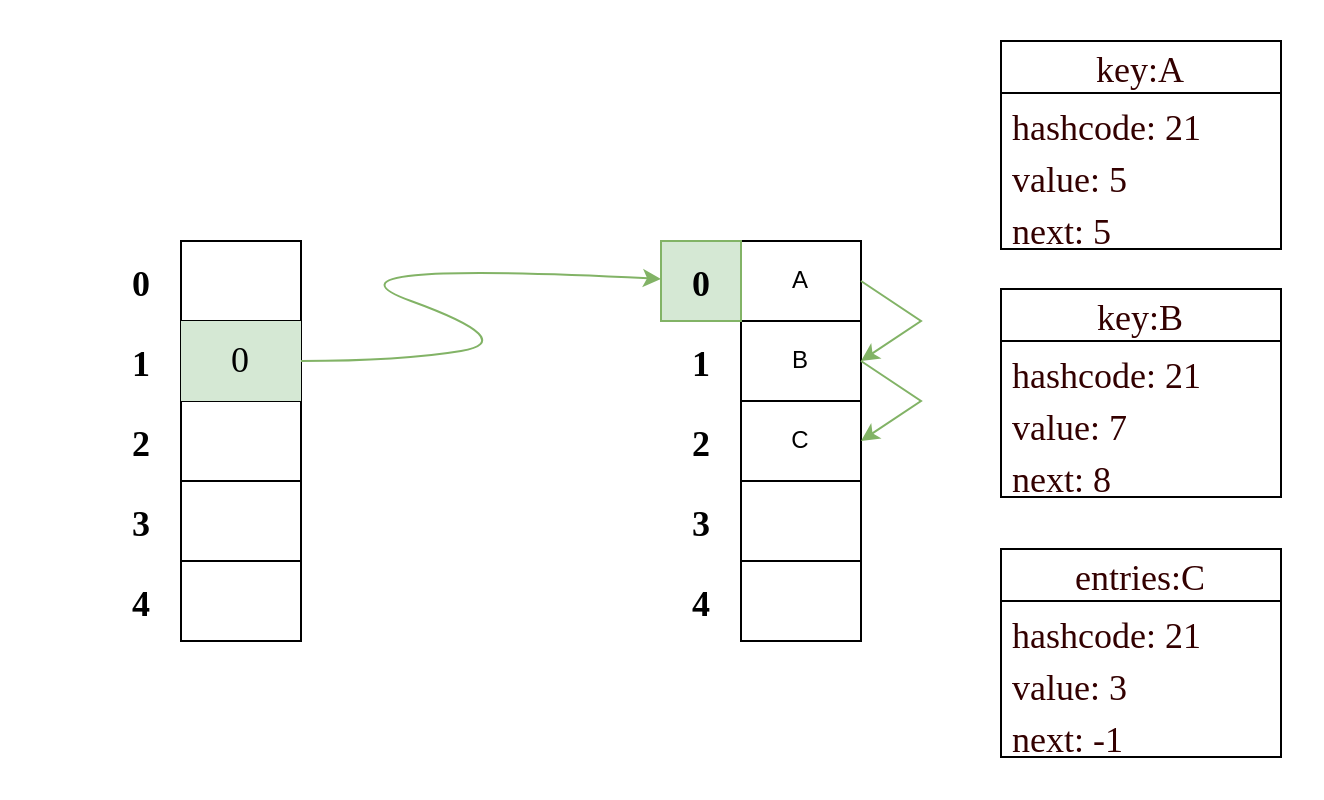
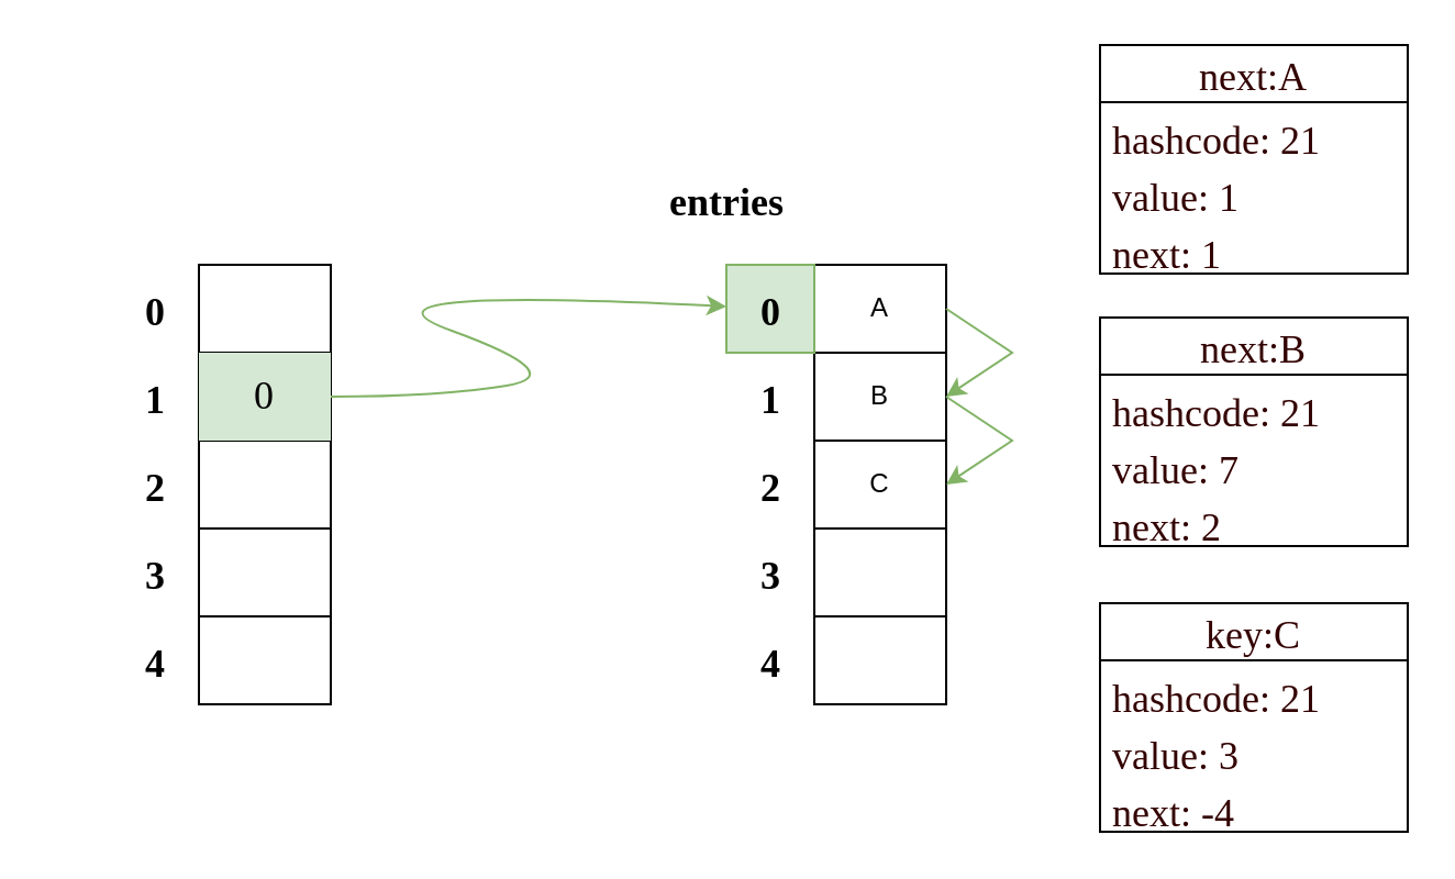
  <mxCell id="0" />
  <mxCell id="1" parent="0" />
  <mxCell id="2" value="" style="shape=table;html=1;whiteSpace=wrap;startSize=0;container=1;collapsible=0;childLayout=tableLayout;" vertex="1" parent="1"><mxGeometry x="90" y="120" width="60" height="200" as="geometry" /></mxCell>
  <mxCell id="3" style="shape=tableRow;horizontal=0;startSize=0;swimlaneHead=0;swimlaneBody=0;top=0;left=0;bottom=0;right=0;collapsible=0;dropTarget=0;fillColor=none;points=[[0,0.5],[1,0.5]];portConstraint=eastwest;" vertex="1" parent="2"><mxGeometry width="60" height="40" as="geometry" /></mxCell>
  <mxCell id="4" style="shape=partialRectangle;html=1;whiteSpace=wrap;connectable=0;fillColor=none;top=0;left=0;bottom=0;right=0;overflow=hidden;" vertex="1" parent="3"><mxGeometry width="60" height="40" as="geometry"><mxRectangle width="60" height="40" as="alternateBounds" /></mxGeometry></mxCell>
  <mxCell id="5" value="" style="shape=tableRow;horizontal=0;startSize=0;swimlaneHead=0;swimlaneBody=0;top=0;left=0;bottom=0;right=0;collapsible=0;dropTarget=0;fillColor=none;points=[[0,0.5],[1,0.5]];portConstraint=eastwest;" vertex="1" parent="2"><mxGeometry y="40" width="60" height="40" as="geometry" /></mxCell>
  <mxCell id="6" value="&lt;font face=&quot;Times New Roman&quot; style=&quot;font-size: 18px;&quot;&gt;0&lt;/font&gt;" style="shape=partialRectangle;html=1;whiteSpace=wrap;connectable=0;fillColor=#d5e8d4;top=0;left=0;bottom=0;right=0;overflow=hidden;fontSize=18;strokeColor=#82b366;" vertex="1" parent="5"><mxGeometry width="60" height="40" as="geometry"><mxRectangle width="60" height="40" as="alternateBounds" /></mxGeometry></mxCell>
  <mxCell id="7" value="" style="shape=tableRow;horizontal=0;startSize=0;swimlaneHead=0;swimlaneBody=0;top=0;left=0;bottom=0;right=0;collapsible=0;dropTarget=0;fillColor=none;points=[[0,0.5],[1,0.5]];portConstraint=eastwest;" vertex="1" parent="2"><mxGeometry y="80" width="60" height="40" as="geometry" /></mxCell>
  <mxCell id="8" value="" style="shape=partialRectangle;html=1;whiteSpace=wrap;connectable=0;fillColor=none;top=0;left=0;bottom=0;right=0;overflow=hidden;" vertex="1" parent="7"><mxGeometry width="60" height="40" as="geometry"><mxRectangle width="60" height="40" as="alternateBounds" /></mxGeometry></mxCell>
  <mxCell id="9" value="" style="shape=tableRow;horizontal=0;startSize=0;swimlaneHead=0;swimlaneBody=0;top=0;left=0;bottom=0;right=0;collapsible=0;dropTarget=0;fillColor=none;points=[[0,0.5],[1,0.5]];portConstraint=eastwest;" vertex="1" parent="2"><mxGeometry y="120" width="60" height="40" as="geometry" /></mxCell>
  <mxCell id="10" value="" style="shape=partialRectangle;html=1;whiteSpace=wrap;connectable=0;fillColor=none;top=0;left=0;bottom=0;right=0;overflow=hidden;" vertex="1" parent="9"><mxGeometry width="60" height="40" as="geometry"><mxRectangle width="60" height="40" as="alternateBounds" /></mxGeometry></mxCell>
  <mxCell id="11" style="shape=tableRow;horizontal=0;startSize=0;swimlaneHead=0;swimlaneBody=0;top=0;left=0;bottom=0;right=0;collapsible=0;dropTarget=0;fillColor=none;points=[[0,0.5],[1,0.5]];portConstraint=eastwest;" vertex="1" parent="2"><mxGeometry y="160" width="60" height="40" as="geometry" /></mxCell>
  <mxCell id="12" style="shape=partialRectangle;html=1;whiteSpace=wrap;connectable=0;fillColor=none;top=0;left=0;bottom=0;right=0;overflow=hidden;" vertex="1" parent="11"><mxGeometry width="60" height="40" as="geometry"><mxRectangle width="60" height="40" as="alternateBounds" /></mxGeometry></mxCell>
  <mxCell id="13" value="" style="shape=table;html=1;whiteSpace=wrap;startSize=0;container=1;collapsible=0;childLayout=tableLayout;" vertex="1" parent="1"><mxGeometry x="370" y="120" width="60" height="200" as="geometry" /></mxCell>
  <mxCell id="14" style="shape=tableRow;horizontal=0;startSize=0;swimlaneHead=0;swimlaneBody=0;top=0;left=0;bottom=0;right=0;collapsible=0;dropTarget=0;fillColor=none;points=[[0,0.5],[1,0.5]];portConstraint=eastwest;" vertex="1" parent="13"><mxGeometry width="60" height="40" as="geometry" /></mxCell>
  <mxCell id="15" value="A" style="shape=partialRectangle;html=1;whiteSpace=wrap;connectable=0;fillColor=none;top=0;left=0;bottom=0;right=0;overflow=hidden;" vertex="1" parent="14"><mxGeometry width="60" height="40" as="geometry"><mxRectangle width="60" height="40" as="alternateBounds" /></mxGeometry></mxCell>
  <mxCell id="16" value="" style="shape=tableRow;horizontal=0;startSize=0;swimlaneHead=0;swimlaneBody=0;top=0;left=0;bottom=0;right=0;collapsible=0;dropTarget=0;fillColor=none;points=[[0,0.5],[1,0.5]];portConstraint=eastwest;" vertex="1" parent="13"><mxGeometry y="40" width="60" height="40" as="geometry" /></mxCell>
  <mxCell id="17" value="B" style="shape=partialRectangle;html=1;whiteSpace=wrap;connectable=0;fillColor=none;top=0;left=0;bottom=0;right=0;overflow=hidden;" vertex="1" parent="16"><mxGeometry width="60" height="40" as="geometry"><mxRectangle width="60" height="40" as="alternateBounds" /></mxGeometry></mxCell>
  <mxCell id="18" value="" style="shape=tableRow;horizontal=0;startSize=0;swimlaneHead=0;swimlaneBody=0;top=0;left=0;bottom=0;right=0;collapsible=0;dropTarget=0;fillColor=none;points=[[0,0.5],[1,0.5]];portConstraint=eastwest;" vertex="1" parent="13"><mxGeometry y="80" width="60" height="40" as="geometry" /></mxCell>
  <mxCell id="19" value="C" style="shape=partialRectangle;html=1;whiteSpace=wrap;connectable=0;fillColor=none;top=0;left=0;bottom=0;right=0;overflow=hidden;" vertex="1" parent="18"><mxGeometry width="60" height="40" as="geometry"><mxRectangle width="60" height="40" as="alternateBounds" /></mxGeometry></mxCell>
  <mxCell id="20" value="" style="shape=tableRow;horizontal=0;startSize=0;swimlaneHead=0;swimlaneBody=0;top=0;left=0;bottom=0;right=0;collapsible=0;dropTarget=0;fillColor=none;points=[[0,0.5],[1,0.5]];portConstraint=eastwest;" vertex="1" parent="13"><mxGeometry y="120" width="60" height="40" as="geometry" /></mxCell>
  <mxCell id="21" value="" style="shape=partialRectangle;html=1;whiteSpace=wrap;connectable=0;fillColor=none;top=0;left=0;bottom=0;right=0;overflow=hidden;" vertex="1" parent="20"><mxGeometry width="60" height="40" as="geometry"><mxRectangle width="60" height="40" as="alternateBounds" /></mxGeometry></mxCell>
  <mxCell id="22" style="shape=tableRow;horizontal=0;startSize=0;swimlaneHead=0;swimlaneBody=0;top=0;left=0;bottom=0;right=0;collapsible=0;dropTarget=0;fillColor=none;points=[[0,0.5],[1,0.5]];portConstraint=eastwest;" vertex="1" parent="13"><mxGeometry y="160" width="60" height="40" as="geometry" /></mxCell>
  <mxCell id="23" style="shape=partialRectangle;html=1;whiteSpace=wrap;connectable=0;fillColor=none;top=0;left=0;bottom=0;right=0;overflow=hidden;" vertex="1" parent="22"><mxGeometry width="60" height="40" as="geometry"><mxRectangle width="60" height="40" as="alternateBounds" /></mxGeometry></mxCell>
  <mxCell id="24" value="" style="endArrow=classic;html=1;rounded=0;fontFamily=Comic Sans MS;fontSize=18;fontColor=#330000;exitX=1;exitY=0.5;exitDx=0;exitDy=0;entryX=1;entryY=0.5;entryDx=0;entryDy=0;fillColor=#d5e8d4;strokeColor=#82b366;" edge="1" parent="13" source="14" target="16"><mxGeometry width="50" height="50" relative="1" as="geometry"><mxPoint x="-120" y="120" as="sourcePoint" /><mxPoint x="90" y="60" as="targetPoint" /><Array as="points"><mxPoint x="90" y="40" /></Array></mxGeometry></mxCell>
  <mxCell id="25" value="" style="endArrow=classic;html=1;rounded=0;fontFamily=Comic Sans MS;fontSize=18;fontColor=#330000;exitX=1;exitY=0.5;exitDx=0;exitDy=0;entryX=1;entryY=0.5;entryDx=0;entryDy=0;fillColor=#d5e8d4;strokeColor=#82b366;" edge="1" parent="13" source="16" target="18"><mxGeometry width="50" height="50" relative="1" as="geometry"><mxPoint x="70" y="30" as="sourcePoint" /><mxPoint x="70" y="70" as="targetPoint" /><Array as="points"><mxPoint x="90" y="80" /></Array></mxGeometry></mxCell>
+ <mxCell id="26" value="&lt;font face=&quot;Comic Sans MS&quot; style=&quot;font-size: 18px&quot;&gt;entries&lt;/font&gt;" style="text;strokeColor=none;fillColor=none;html=1;fontSize=24;fontStyle=1;verticalAlign=middle;align=center;" vertex="1" parent="1"><mxGeometry x="280" y="70" width="100" height="40" as="geometry" /></mxCell>
  <mxCell id="27" value="&lt;font face=&quot;Comic Sans MS&quot; style=&quot;font-size: 18px&quot;&gt;0&lt;/font&gt;" style="text;strokeColor=none;fillColor=none;html=1;fontSize=24;fontStyle=1;verticalAlign=middle;align=center;" vertex="1" parent="1"><mxGeometry x="20" y="120" width="100" height="40" as="geometry" /></mxCell>
  <mxCell id="28" value="&lt;font face=&quot;Comic Sans MS&quot; style=&quot;font-size: 18px&quot;&gt;1&lt;/font&gt;" style="text;strokeColor=none;fillColor=none;html=1;fontSize=24;fontStyle=1;verticalAlign=middle;align=center;" vertex="1" parent="1"><mxGeometry x="20" y="160" width="100" height="40" as="geometry" /></mxCell>
  <mxCell id="29" value="&lt;font face=&quot;Comic Sans MS&quot; style=&quot;font-size: 18px&quot;&gt;2&lt;/font&gt;" style="text;strokeColor=none;fillColor=none;html=1;fontSize=24;fontStyle=1;verticalAlign=middle;align=center;" vertex="1" parent="1"><mxGeometry x="20" y="200" width="100" height="40" as="geometry" /></mxCell>
  <mxCell id="30" value="&lt;font face=&quot;Comic Sans MS&quot; style=&quot;font-size: 18px&quot;&gt;3&lt;/font&gt;" style="text;strokeColor=none;fillColor=none;html=1;fontSize=24;fontStyle=1;verticalAlign=middle;align=center;" vertex="1" parent="1"><mxGeometry x="20" y="240" width="100" height="40" as="geometry" /></mxCell>
  <mxCell id="31" value="&lt;font face=&quot;Comic Sans MS&quot; style=&quot;font-size: 18px&quot;&gt;4&lt;/font&gt;" style="text;strokeColor=none;fillColor=none;html=1;fontSize=24;fontStyle=1;verticalAlign=middle;align=center;" vertex="1" parent="1"><mxGeometry x="20" y="280" width="100" height="40" as="geometry" /></mxCell>
  <mxCell id="32" value="&lt;font face=&quot;Comic Sans MS&quot; style=&quot;font-size: 18px&quot;&gt;0&lt;/font&gt;" style="text;strokeColor=#82b366;fillColor=#d5e8d4;html=1;fontSize=24;fontStyle=1;verticalAlign=middle;align=center;" vertex="1" parent="1"><mxGeometry x="330" y="120" width="40" height="40" as="geometry" /></mxCell>
  <mxCell id="33" value="&lt;font face=&quot;Comic Sans MS&quot; style=&quot;font-size: 18px&quot;&gt;1&lt;/font&gt;" style="text;strokeColor=none;fillColor=none;html=1;fontSize=24;fontStyle=1;verticalAlign=middle;align=center;" vertex="1" parent="1"><mxGeometry x="330" y="160" width="40" height="40" as="geometry" /></mxCell>
  <mxCell id="34" value="&lt;font face=&quot;Comic Sans MS&quot; style=&quot;font-size: 18px&quot;&gt;2&lt;/font&gt;" style="text;strokeColor=none;fillColor=none;html=1;fontSize=24;fontStyle=1;verticalAlign=middle;align=center;" vertex="1" parent="1"><mxGeometry x="330" y="200" width="40" height="40" as="geometry" /></mxCell>
  <mxCell id="35" value="&lt;font face=&quot;Comic Sans MS&quot; style=&quot;font-size: 18px&quot;&gt;3&lt;/font&gt;" style="text;strokeColor=none;fillColor=none;html=1;fontSize=24;fontStyle=1;verticalAlign=middle;align=center;" vertex="1" parent="1"><mxGeometry x="330" y="240" width="40" height="40" as="geometry" /></mxCell>
  <mxCell id="36" value="&lt;font face=&quot;Comic Sans MS&quot; style=&quot;font-size: 18px&quot;&gt;4&lt;/font&gt;" style="text;strokeColor=none;fillColor=none;html=1;fontSize=24;fontStyle=1;verticalAlign=middle;align=center;" vertex="1" parent="1"><mxGeometry x="330" y="280" width="40" height="40" as="geometry" /></mxCell>
  <mxCell id="37" value="" style="curved=1;endArrow=classic;html=1;rounded=0;fontFamily=Times New Roman;fontSize=18;fontColor=#FF3819;fillColor=#d5e8d4;strokeColor=#82b366;" edge="1" parent="1" target="32"><mxGeometry width="50" height="50" relative="1" as="geometry"><mxPoint x="150" y="180" as="sourcePoint" /><mxPoint x="200" y="130" as="targetPoint" /><Array as="points"><mxPoint x="200" y="180" /><mxPoint x="260" y="170" /><mxPoint x="150" y="130" /></Array></mxGeometry></mxCell>
- <mxCell id="38" value="key:A" style="swimlane;fontStyle=0;childLayout=stackLayout;horizontal=1;startSize=26;fillColor=none;horizontalStack=0;resizeParent=1;resizeParentMax=0;resizeLast=0;collapsible=1;marginBottom=0;fontFamily=Times New Roman;fontSize=18;fontColor=#330000;" vertex="1" parent="1"><mxGeometry x="500" y="20" width="140" height="104" as="geometry" /></mxCell>
+ <mxCell id="38" value="next:A" style="swimlane;fontStyle=0;childLayout=stackLayout;horizontal=1;startSize=26;fillColor=none;horizontalStack=0;resizeParent=1;resizeParentMax=0;resizeLast=0;collapsible=1;marginBottom=0;fontFamily=Times New Roman;fontSize=18;fontColor=#330000;" vertex="1" parent="1"><mxGeometry x="500" y="20" width="140" height="104" as="geometry" /></mxCell>
  <mxCell id="39" value="hashcode: 21" style="text;strokeColor=none;fillColor=none;align=left;verticalAlign=top;spacingLeft=4;spacingRight=4;overflow=hidden;rotatable=0;points=[[0,0.5],[1,0.5]];portConstraint=eastwest;fontFamily=Times New Roman;fontSize=18;fontColor=#330000;" vertex="1" parent="38"><mxGeometry y="26" width="140" height="26" as="geometry" /></mxCell>
- <mxCell id="40" value="value: 5" style="text;strokeColor=none;fillColor=none;align=left;verticalAlign=top;spacingLeft=4;spacingRight=4;overflow=hidden;rotatable=0;points=[[0,0.5],[1,0.5]];portConstraint=eastwest;fontFamily=Times New Roman;fontSize=18;fontColor=#330000;" vertex="1" parent="38"><mxGeometry y="52" width="140" height="26" as="geometry" /></mxCell>
- <mxCell id="41" value="next: 5" style="text;strokeColor=none;fillColor=none;align=left;verticalAlign=top;spacingLeft=4;spacingRight=4;overflow=hidden;rotatable=0;points=[[0,0.5],[1,0.5]];portConstraint=eastwest;fontFamily=Times New Roman;fontSize=18;fontColor=#330000;" vertex="1" parent="38"><mxGeometry y="78" width="140" height="26" as="geometry" /></mxCell>
- <mxCell id="42" value="key:B" style="swimlane;fontStyle=0;childLayout=stackLayout;horizontal=1;startSize=26;fillColor=none;horizontalStack=0;resizeParent=1;resizeParentMax=0;resizeLast=0;collapsible=1;marginBottom=0;fontFamily=Times New Roman;fontSize=18;fontColor=#330000;" vertex="1" parent="1"><mxGeometry x="500" y="144" width="140" height="104" as="geometry" /></mxCell>
+ <mxCell id="40" value="value: 1" style="text;strokeColor=none;fillColor=none;align=left;verticalAlign=top;spacingLeft=4;spacingRight=4;overflow=hidden;rotatable=0;points=[[0,0.5],[1,0.5]];portConstraint=eastwest;fontFamily=Times New Roman;fontSize=18;fontColor=#330000;" vertex="1" parent="38"><mxGeometry y="52" width="140" height="26" as="geometry" /></mxCell>
+ <mxCell id="41" value="next: 1" style="text;strokeColor=none;fillColor=none;align=left;verticalAlign=top;spacingLeft=4;spacingRight=4;overflow=hidden;rotatable=0;points=[[0,0.5],[1,0.5]];portConstraint=eastwest;fontFamily=Times New Roman;fontSize=18;fontColor=#330000;" vertex="1" parent="38"><mxGeometry y="78" width="140" height="26" as="geometry" /></mxCell>
+ <mxCell id="42" value="next:B" style="swimlane;fontStyle=0;childLayout=stackLayout;horizontal=1;startSize=26;fillColor=none;horizontalStack=0;resizeParent=1;resizeParentMax=0;resizeLast=0;collapsible=1;marginBottom=0;fontFamily=Times New Roman;fontSize=18;fontColor=#330000;" vertex="1" parent="1"><mxGeometry x="500" y="144" width="140" height="104" as="geometry" /></mxCell>
  <mxCell id="43" value="hashcode: 21" style="text;strokeColor=none;fillColor=none;align=left;verticalAlign=top;spacingLeft=4;spacingRight=4;overflow=hidden;rotatable=0;points=[[0,0.5],[1,0.5]];portConstraint=eastwest;fontFamily=Times New Roman;fontSize=18;fontColor=#330000;" vertex="1" parent="42"><mxGeometry y="26" width="140" height="26" as="geometry" /></mxCell>
  <mxCell id="44" value="value: 7" style="text;strokeColor=none;fillColor=none;align=left;verticalAlign=top;spacingLeft=4;spacingRight=4;overflow=hidden;rotatable=0;points=[[0,0.5],[1,0.5]];portConstraint=eastwest;fontFamily=Times New Roman;fontSize=18;fontColor=#330000;" vertex="1" parent="42"><mxGeometry y="52" width="140" height="26" as="geometry" /></mxCell>
- <mxCell id="45" value="next: 8" style="text;strokeColor=none;fillColor=none;align=left;verticalAlign=top;spacingLeft=4;spacingRight=4;overflow=hidden;rotatable=0;points=[[0,0.5],[1,0.5]];portConstraint=eastwest;fontFamily=Times New Roman;fontSize=18;fontColor=#330000;" vertex="1" parent="42"><mxGeometry y="78" width="140" height="26" as="geometry" /></mxCell>
- <mxCell id="46" value="entries:C" style="swimlane;fontStyle=0;childLayout=stackLayout;horizontal=1;startSize=26;fillColor=none;horizontalStack=0;resizeParent=1;resizeParentMax=0;resizeLast=0;collapsible=1;marginBottom=0;fontFamily=Times New Roman;fontSize=18;fontColor=#330000;" vertex="1" parent="1"><mxGeometry x="500" y="274" width="140" height="104" as="geometry" /></mxCell>
+ <mxCell id="45" value="next: 2" style="text;strokeColor=none;fillColor=none;align=left;verticalAlign=top;spacingLeft=4;spacingRight=4;overflow=hidden;rotatable=0;points=[[0,0.5],[1,0.5]];portConstraint=eastwest;fontFamily=Times New Roman;fontSize=18;fontColor=#330000;" vertex="1" parent="42"><mxGeometry y="78" width="140" height="26" as="geometry" /></mxCell>
+ <mxCell id="46" value="key:C" style="swimlane;fontStyle=0;childLayout=stackLayout;horizontal=1;startSize=26;fillColor=none;horizontalStack=0;resizeParent=1;resizeParentMax=0;resizeLast=0;collapsible=1;marginBottom=0;fontFamily=Times New Roman;fontSize=18;fontColor=#330000;" vertex="1" parent="1"><mxGeometry x="500" y="274" width="140" height="104" as="geometry" /></mxCell>
  <mxCell id="47" value="hashcode: 21" style="text;strokeColor=none;fillColor=none;align=left;verticalAlign=top;spacingLeft=4;spacingRight=4;overflow=hidden;rotatable=0;points=[[0,0.5],[1,0.5]];portConstraint=eastwest;fontFamily=Times New Roman;fontSize=18;fontColor=#330000;" vertex="1" parent="46"><mxGeometry y="26" width="140" height="26" as="geometry" /></mxCell>
  <mxCell id="48" value="value: 3" style="text;strokeColor=none;fillColor=none;align=left;verticalAlign=top;spacingLeft=4;spacingRight=4;overflow=hidden;rotatable=0;points=[[0,0.5],[1,0.5]];portConstraint=eastwest;fontFamily=Times New Roman;fontSize=18;fontColor=#330000;" vertex="1" parent="46"><mxGeometry y="52" width="140" height="26" as="geometry" /></mxCell>
- <mxCell id="49" value="next: -1" style="text;strokeColor=none;fillColor=none;align=left;verticalAlign=top;spacingLeft=4;spacingRight=4;overflow=hidden;rotatable=0;points=[[0,0.5],[1,0.5]];portConstraint=eastwest;fontFamily=Times New Roman;fontSize=18;fontColor=#330000;" vertex="1" parent="46"><mxGeometry y="78" width="140" height="26" as="geometry" /></mxCell>
+ <mxCell id="49" value="next: -4" style="text;strokeColor=none;fillColor=none;align=left;verticalAlign=top;spacingLeft=4;spacingRight=4;overflow=hidden;rotatable=0;points=[[0,0.5],[1,0.5]];portConstraint=eastwest;fontFamily=Times New Roman;fontSize=18;fontColor=#330000;" vertex="1" parent="46"><mxGeometry y="78" width="140" height="26" as="geometry" /></mxCell>
